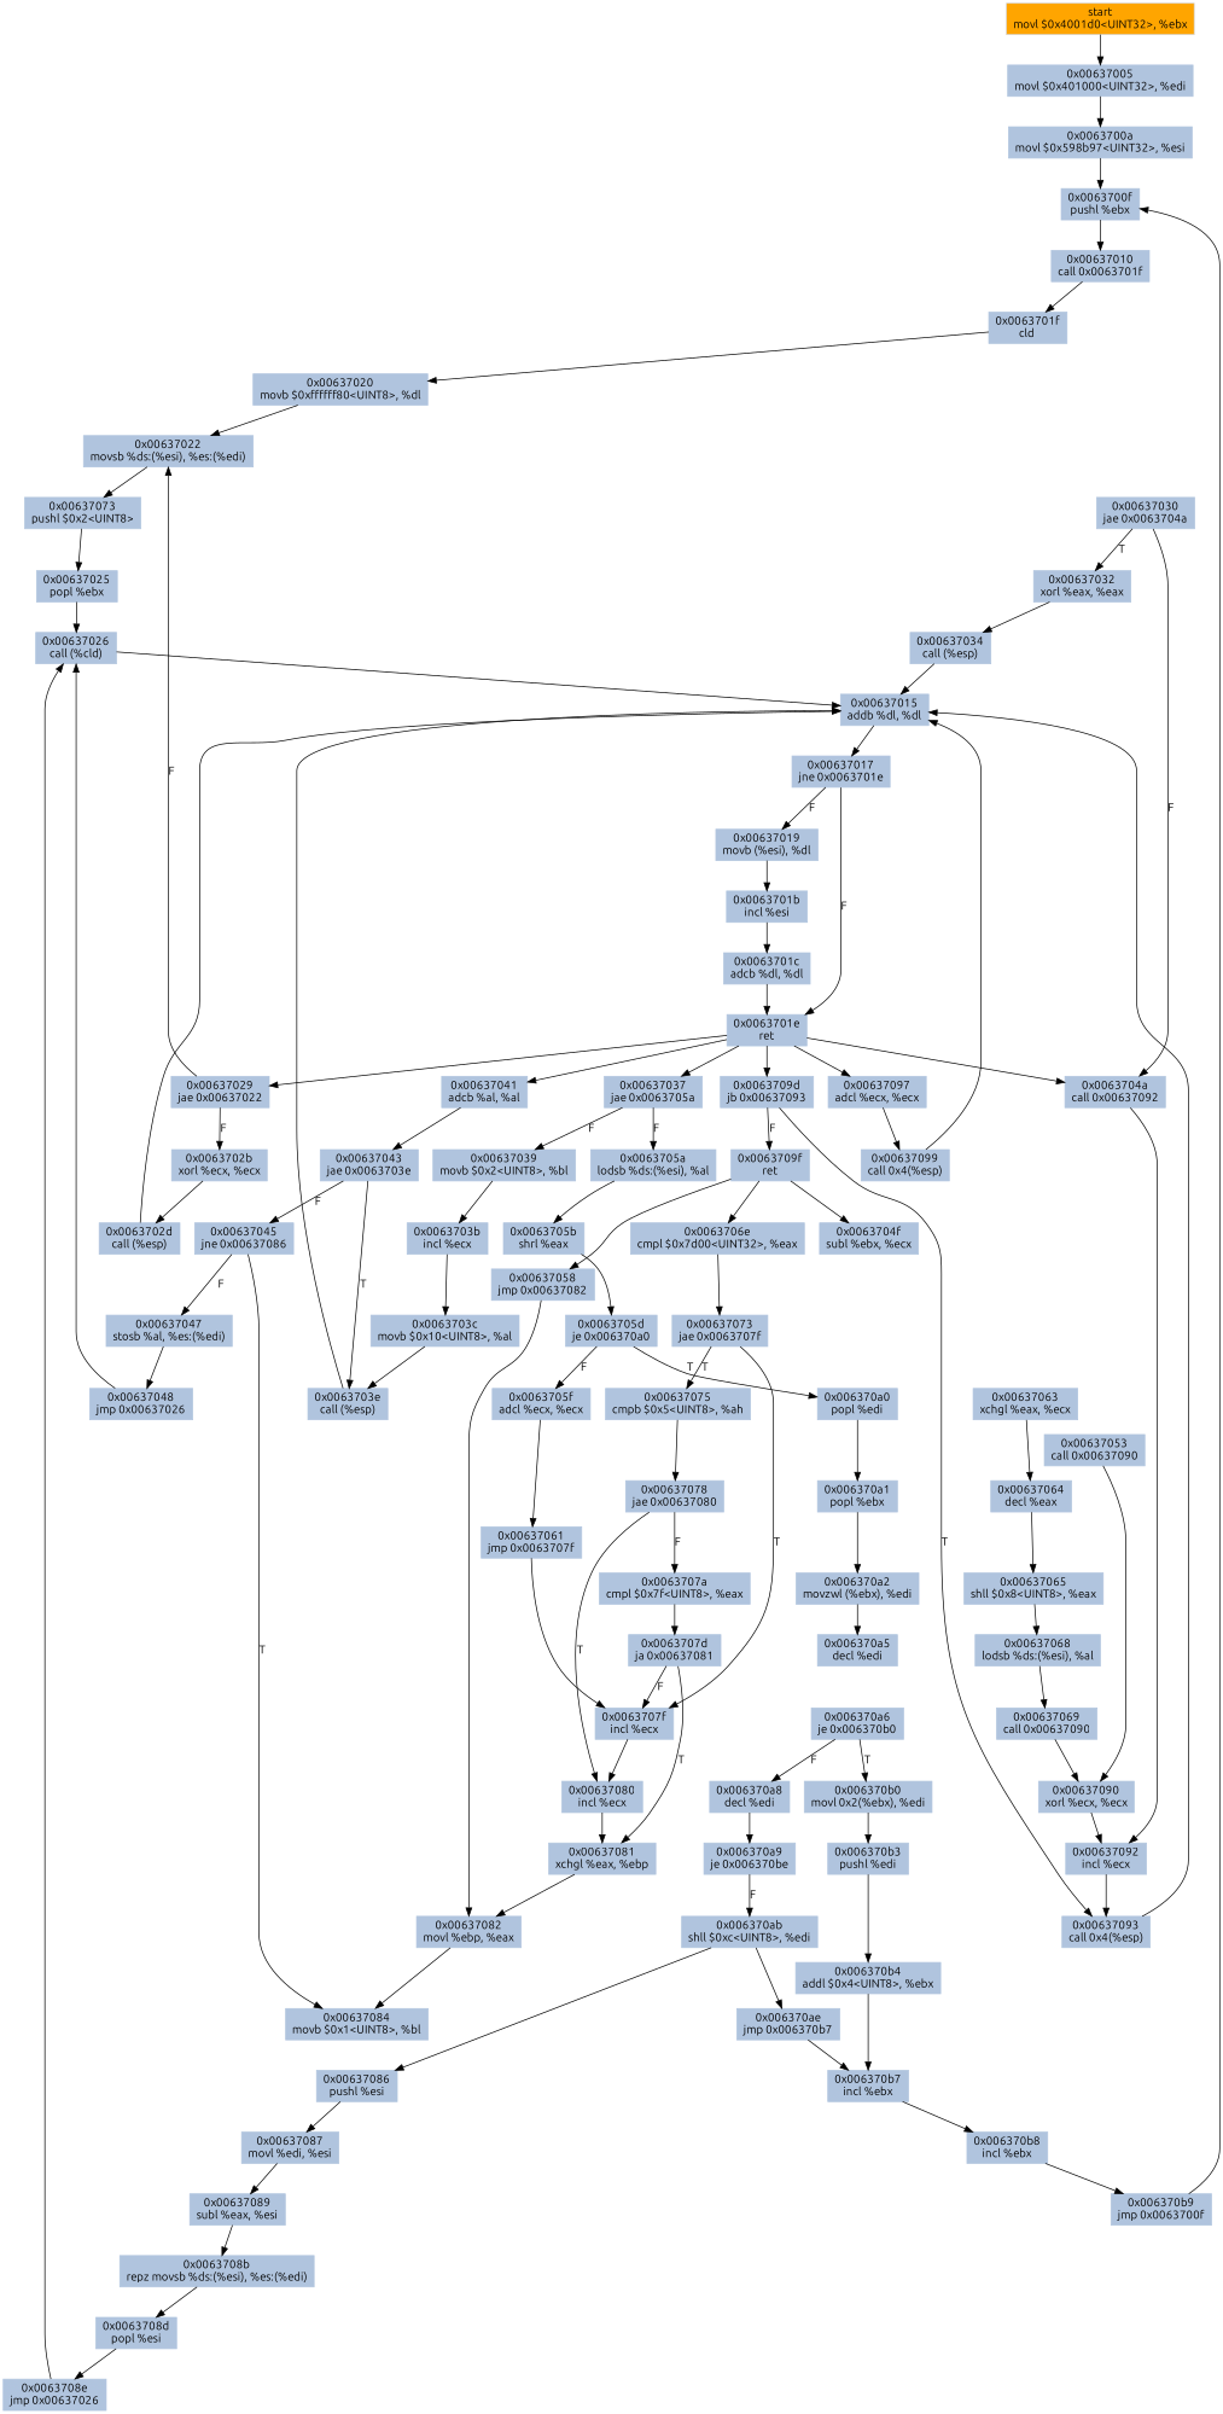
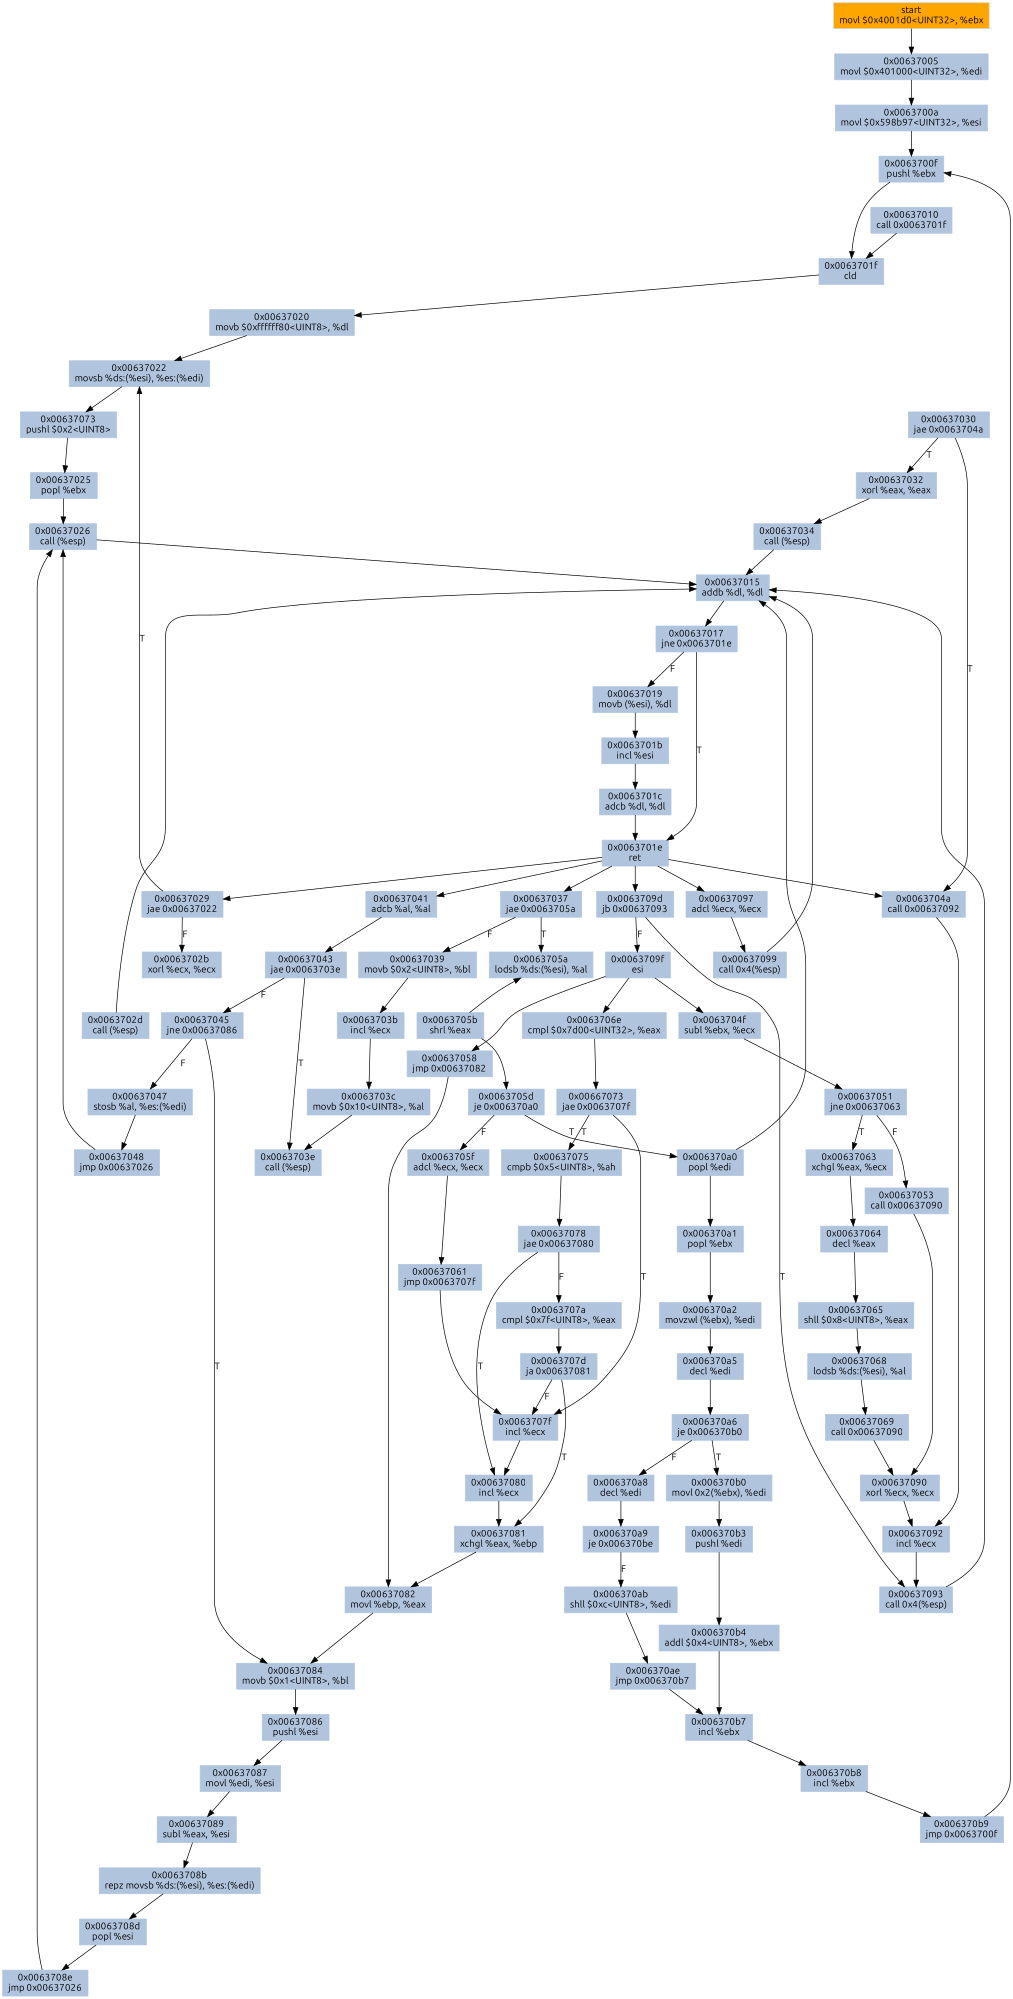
  digraph {
    fontname=Ubuntu
    node [color=lightsteelblue fillcolor=lightsteelblue fontname=Ubuntu shape=rectangle style=filled]
    edge [color="#000000" fontname=Ubuntu]
    n1 [color=lightgrey fillcolor=orange label="start\nmovl $0x4001d0<UINT32>, %ebx"]
    n2 [label="0x00637005\nmovl $0x401000<UINT32>, %edi"]
    n3 [label="0x0063700a\nmovl $0x598b97<UINT32>, %esi"]
    n4 [label="0x0063700f\npushl %ebx"]
    n5 [label="0x00637010\ncall 0x0063701f"]
    n6 [label="0x0063701f\ncld "]
    n7 [label="0x00637020\nmovb $0xffffff80<UINT8>, %dl"]
    n8 [label="0x00637022\nmovsb %ds:(%esi), %es:(%edi)"]
    n9 [label="0x00637073\npushl $0x2<UINT8>"]
    n10 [label="0x00637025\npopl %ebx"]
-   n11 [label="0x00637026\ncall (%cld)"]
+   n11 [label="0x00637026\ncall (%esp)"]
    n12 [label="0x00637015\naddb %dl, %dl"]
    n13 [label="0x00637017\njne 0x0063701e"]
    n14 [label="0x00637019\nmovb (%esi), %dl"]
    n15 [label="0x0063701e\nret"]
    n16 [label="0x0063701b\nincl %esi"]
    n17 [label="0x00637029\njae 0x00637022"]
    n18 [label="0x00637037\njae 0x0063705a"]
    n19 [label="0x00637041\nadcb %al, %al"]
    n20 [label="0x00637097\nadcl %ecx, %ecx"]
    n21 [label="0x0063709d\njb 0x00637093"]
    n22 [label="0x0063704a\ncall 0x00637092"]
    n23 [label="0x0063701c\nadcb %dl, %dl"]
    n24 [label="0x0063702b\nxorl %ecx, %ecx"]
    n25 [label="0x00637030\njae 0x0063704a"]
    n26 [label="0x00637032\nxorl %eax, %eax"]
    n27 [label="0x00637039\nmovb $0x2<UINT8>, %bl"]
    n28 [label="0x0063705a\nlodsb %ds:(%esi), %al"]
    n29 [label="0x00637043\njae 0x0063703e"]
    n30 [label="0x00637099\ncall 0x4(%esp)"]
    n31 [label="0x00637093\ncall 0x4(%esp)"]
-   n32 [label="0x0063709f\nret"]
+   n32 [label="0x0063709f\nesi"]
    n33 [label="0x0063702d\ncall (%esp)"]
    n34 [label="0x00637034\ncall (%esp)"]
    n35 [label="0x00637092\nincl %ecx"]
    n36 [label="0x0063703b\nincl %ecx"]
    n37 [label="0x0063705b\nshrl %eax"]
    n38 [label="0x0063703c\nmovb $0x10<UINT8>, %al"]
    n39 [label="0x0063703e\ncall (%esp)"]
    n40 [label="0x00637045\njne 0x00637086"]
    n41 [label="0x00637047\nstosb %al, %es:(%edi)"]
    n42 [label="0x00637084\nmovb $0x1<UINT8>, %bl"]
    n43 [label="0x00637086\npushl %esi"]
    n44 [label="0x00637087\nmovl %edi, %esi"]
    n45 [label="0x00637048\njmp 0x00637026"]
    n46 [label="0x00637089\nsubl %eax, %esi"]
    n47 [label="0x0063708b\nrepz movsb %ds:(%esi), %es:(%edi)"]
    n48 [label="0x0063708d\npopl %esi"]
    n49 [label="0x0063708e\njmp 0x00637026"]
    n50 [label="0x0063704f\nsubl %ebx, %ecx"]
    n51 [label="0x0063706e\ncmpl $0x7d00<UINT32>, %eax"]
    n52 [label="0x00637058\njmp 0x00637082"]
-   n54 [label="0x00637073\njae 0x0063707f"]
+   n53 [label="0x00637051\njne 0x00637063"]
+   n54 [label="0x00667073\njae 0x0063707f"]
    n55 [label="0x00637082\nmovl %ebp, %eax"]
    n56 [label="0x00637063\nxchgl %eax, %ecx"]
    n57 [label="0x00637053\ncall 0x00637090"]
    n58 [label="0x00637064\ndecl %eax"]
    n59 [label="0x00637090\nxorl %ecx, %ecx"]
    n60 [label="0x00637065\nshll $0x8<UINT8>, %eax"]
    n61 [label="0x00637068\nlodsb %ds:(%esi), %al"]
    n62 [label="0x00637069\ncall 0x00637090"]
    n63 [label="0x00637075\ncmpb $0x5<UINT8>, %ah"]
    n64 [label="0x0063707f\nincl %ecx"]
    n65 [label="0x00637078\njae 0x00637080"]
    n66 [label="0x00637080\nincl %ecx"]
    n67 [label="0x0063707a\ncmpl $0x7f<UINT8>, %eax"]
    n68 [label="0x0063707d\nja 0x00637081"]
    n69 [label="0x00637081\nxchgl %eax, %ebp"]
    n70 [label="0x0063705d\nje 0x006370a0"]
    n71 [label="0x0063705f\nadcl %ecx, %ecx"]
    n72 [label="0x006370a0\npopl %edi"]
    n73 [label="0x00637061\njmp 0x0063707f"]
    n74 [label="0x006370a1\npopl %ebx"]
    n75 [label="0x006370a2\nmovzwl (%ebx), %edi"]
    n76 [label="0x006370a5\ndecl %edi"]
    n77 [label="0x006370a6\nje 0x006370b0"]
    n78 [label="0x006370a8\ndecl %edi"]
    n79 [label="0x006370b0\nmovl 0x2(%ebx), %edi"]
    n80 [label="0x006370a9\nje 0x006370be"]
    n81 [label="0x006370b3\npushl %edi"]
    n82 [label="0x006370ab\nshll $0xc<UINT8>, %edi"]
    n83 [label="0x006370ae\njmp 0x006370b7"]
    n84 [label="0x006370b7\nincl %ebx"]
    n85 [label="0x006370b8\nincl %ebx"]
    n86 [label="0x006370b9\njmp 0x0063700f"]
    n87 [label="0x006370b4\naddl $0x4<UINT8>, %ebx"]
    n1 -> n2
    n2 -> n3
    n3 -> n4
-   n4 -> n5
+   n4 -> n6
    n5 -> n6
    n6 -> n7
    n7 -> n8
    n8 -> n9
    n9 -> n10
    n10 -> n11
    n11 -> n12
    n12 -> n13
    n13 -> n14 [label=F]
-   n13 -> n15 [label=F]
+   n13 -> n15 [label=T]
    n14 -> n16
    n15 -> n17
    n15 -> n18
    n15 -> n19
    n15 -> n20
    n15 -> n21
    n15 -> n22
    n16 -> n23
-   n17 -> n8 [label=F]
+   n17 -> n8 [label=T]
    n17 -> n24 [label=F]
    n18 -> n27 [label=F]
-   n18 -> n28 [label=F]
+   n18 -> n28 [label=T]
    n19 -> n29
    n20 -> n30
    n21 -> n31 [label=T]
    n21 -> n32 [label=F]
    n22 -> n35
    n23 -> n15
-   n24 -> n33
-   n25 -> n22 [label=F]
+   n25 -> n22 [label=T]
    n25 -> n26 [label=T]
    n26 -> n34
    n27 -> n36
-   n28 -> n37
+   n37 -> n28
    n29 -> n39 [label=T]
    n29 -> n40 [label=F]
    n30 -> n12
    n31 -> n12
    n32 -> n50
    n32 -> n51
    n32 -> n52
    n33 -> n12
    n34 -> n12
    n35 -> n31
    n36 -> n38
    n37 -> n70
    n38 -> n39
-   n39 -> n12
+   n72 -> n12
    n40 -> n41 [label=F]
    n40 -> n42 [label=T]
    n41 -> n45
-   n82 -> n43
+   n42 -> n43
    n43 -> n44
    n44 -> n46
    n45 -> n11
    n46 -> n47
    n47 -> n48
    n48 -> n49
    n49 -> n11
+   n50 -> n53
    n51 -> n54
    n52 -> n55
+   n53 -> n56 [label=T]
+   n53 -> n57 [label=F]
    n54 -> n63 [label=T]
    n54 -> n64 [label=T]
    n55 -> n42
    n56 -> n58
    n57 -> n59
    n58 -> n60
    n59 -> n35
    n60 -> n61
    n61 -> n62
    n62 -> n59
    n63 -> n65
    n64 -> n66
    n65 -> n66 [label=T]
    n65 -> n67 [label=F]
    n66 -> n69
    n67 -> n68
    n68 -> n64 [label=F]
    n68 -> n69 [label=T]
    n69 -> n55
    n70 -> n71 [label=F]
    n70 -> n72 [label=T]
    n71 -> n73
    n72 -> n74
    n73 -> n64
    n74 -> n75
    n75 -> n76
+   n76 -> n77
    n77 -> n78 [label=F]
    n77 -> n79 [label=T]
    n78 -> n80
    n79 -> n81
    n80 -> n82 [label=F]
    n81 -> n87
    n82 -> n83
    n83 -> n84
    n84 -> n85
    n85 -> n86
    n86 -> n4
    n87 -> n84
  }
